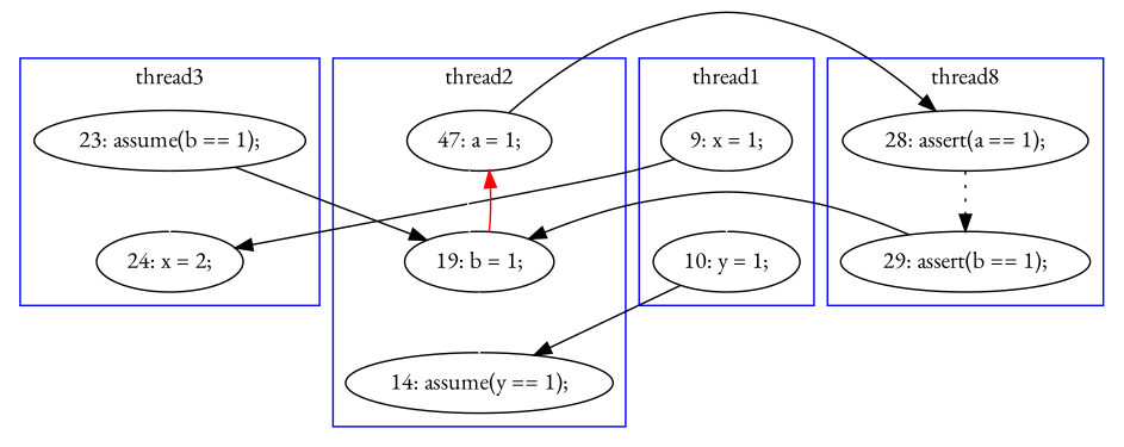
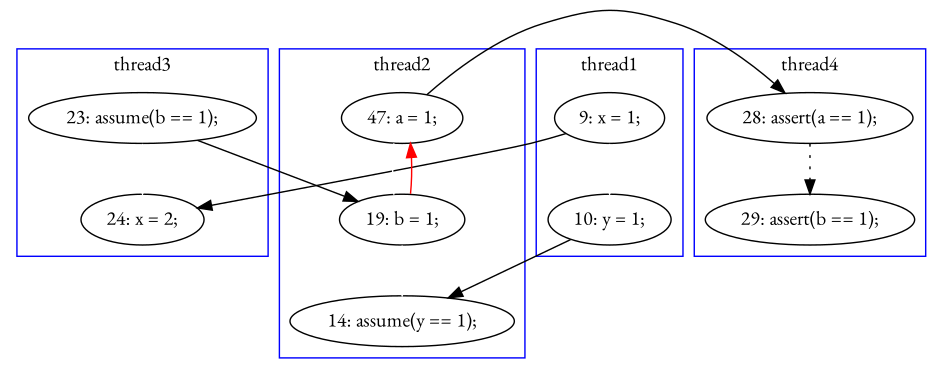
  digraph {
    fontname="EB Garamond"
    node [fontname="EB Garamond"]
    edge [color=black fontname="EB Garamond" style=solid constraint=false]
    n1 [label="23: assume(b == 1);"]
    n2 [label="24: x = 2;"]
    n3 [label="9: x = 1;"]
    n4 [label="10: y = 1;"]
    n5 [label="19: b = 1;"]
    n6 [label="47: a = 1;"]
    n7 [label="14: assume(y == 1);"]
    n8 [label="29: assert(b == 1);"]
    n9 [label="28: assert(a == 1);"]
    subgraph cluster_1 {
      color=blue
      label=thread3
      n1
      n2
    }
    subgraph cluster_2 {
      color=blue
      label=thread1
      n3
      n4
    }
    subgraph cluster_3 {
      color=blue
      label=thread2
      n5
      n6
      n7
    }
    subgraph cluster_4 {
      color=blue
-     label=thread8
+     label=thread4
      n8
      n9
    }
    n1 -> n2 [color=white constraint=""]
    n1 -> n5
    n3 -> n2
    n3 -> n4 [color=white constraint=""]
    n4 -> n7
    n5 -> n6 [color=red]
    n5 -> n7 [color=white constraint=""]
    n6 -> n5 [color=white constraint=""]
    n6 -> n9
-   n8 -> n5
    n9 -> n8 [style=dotted constraint=""]
  }
